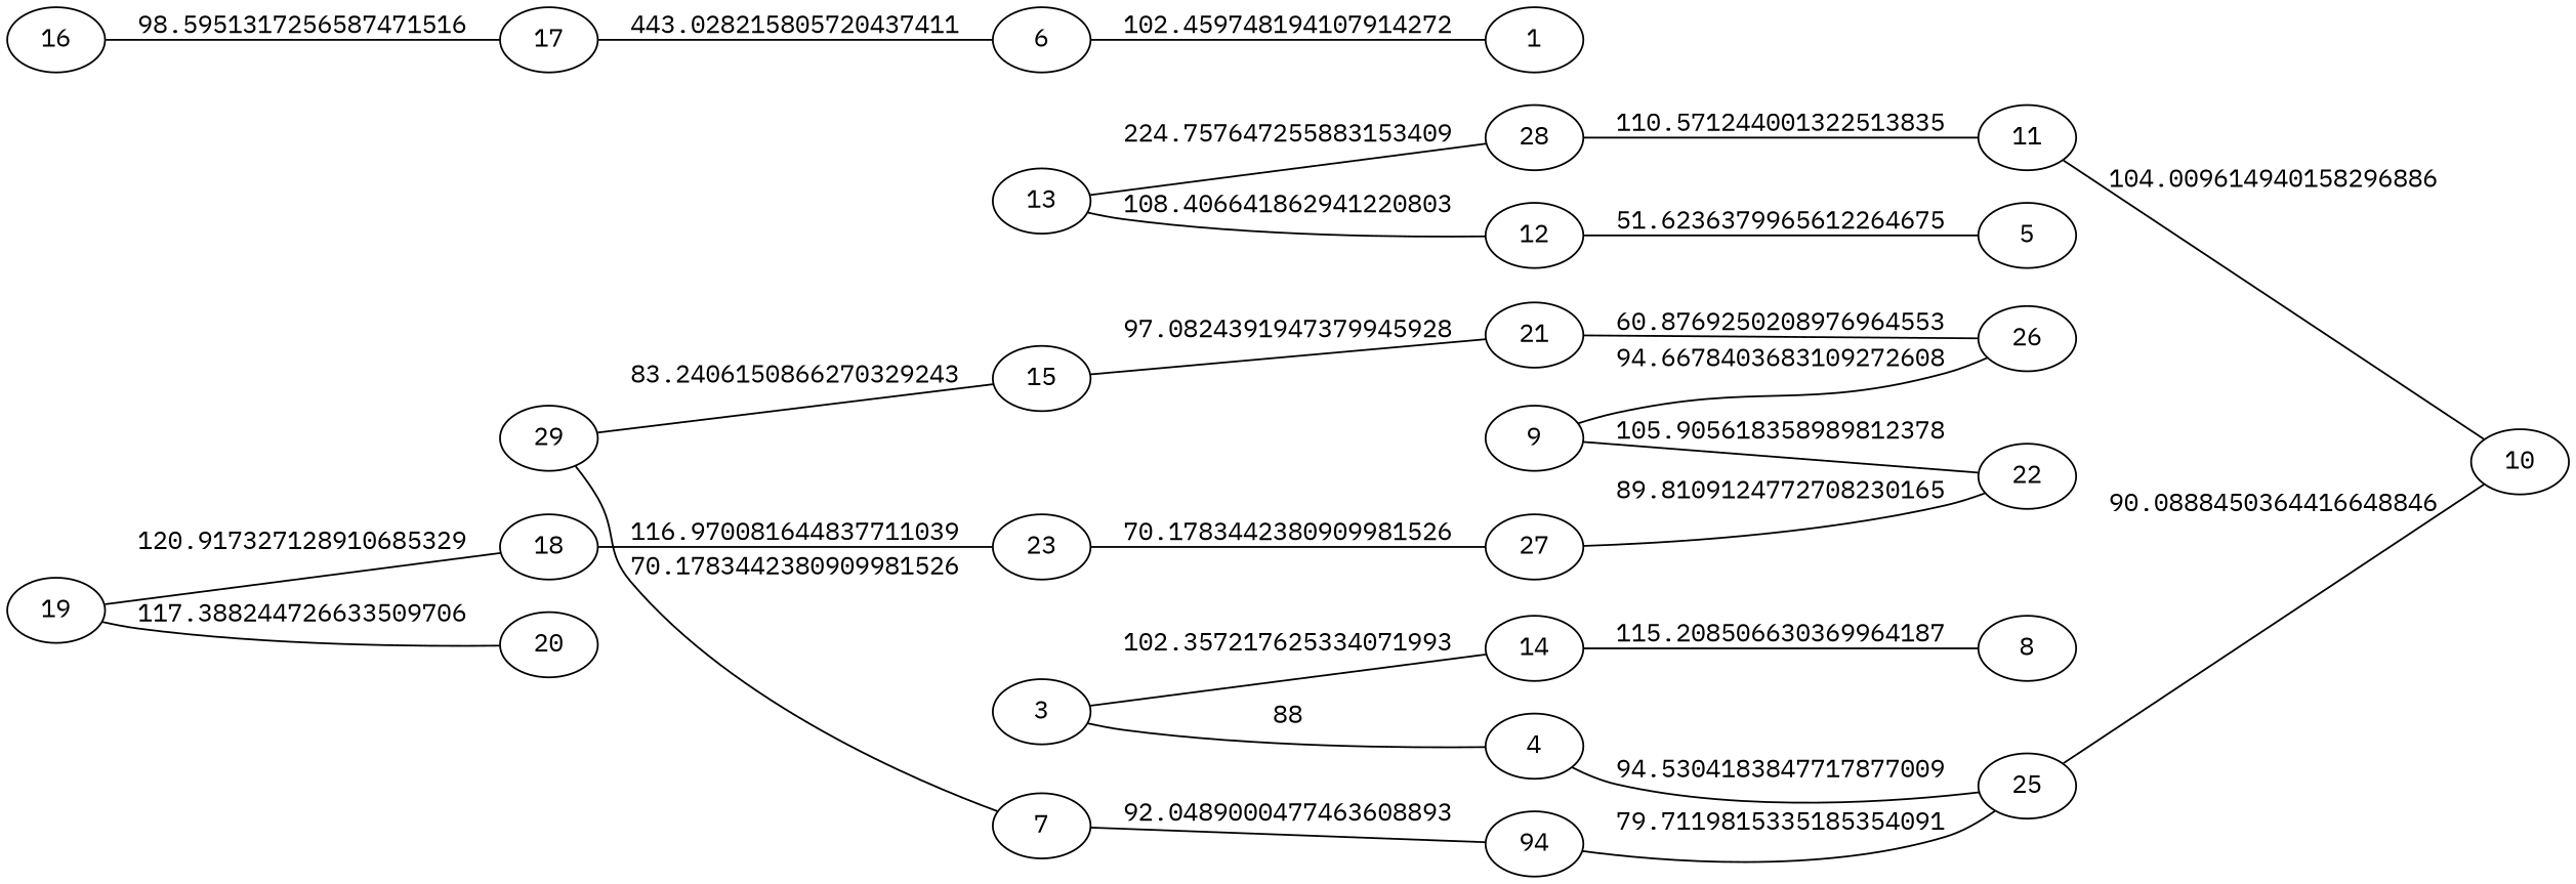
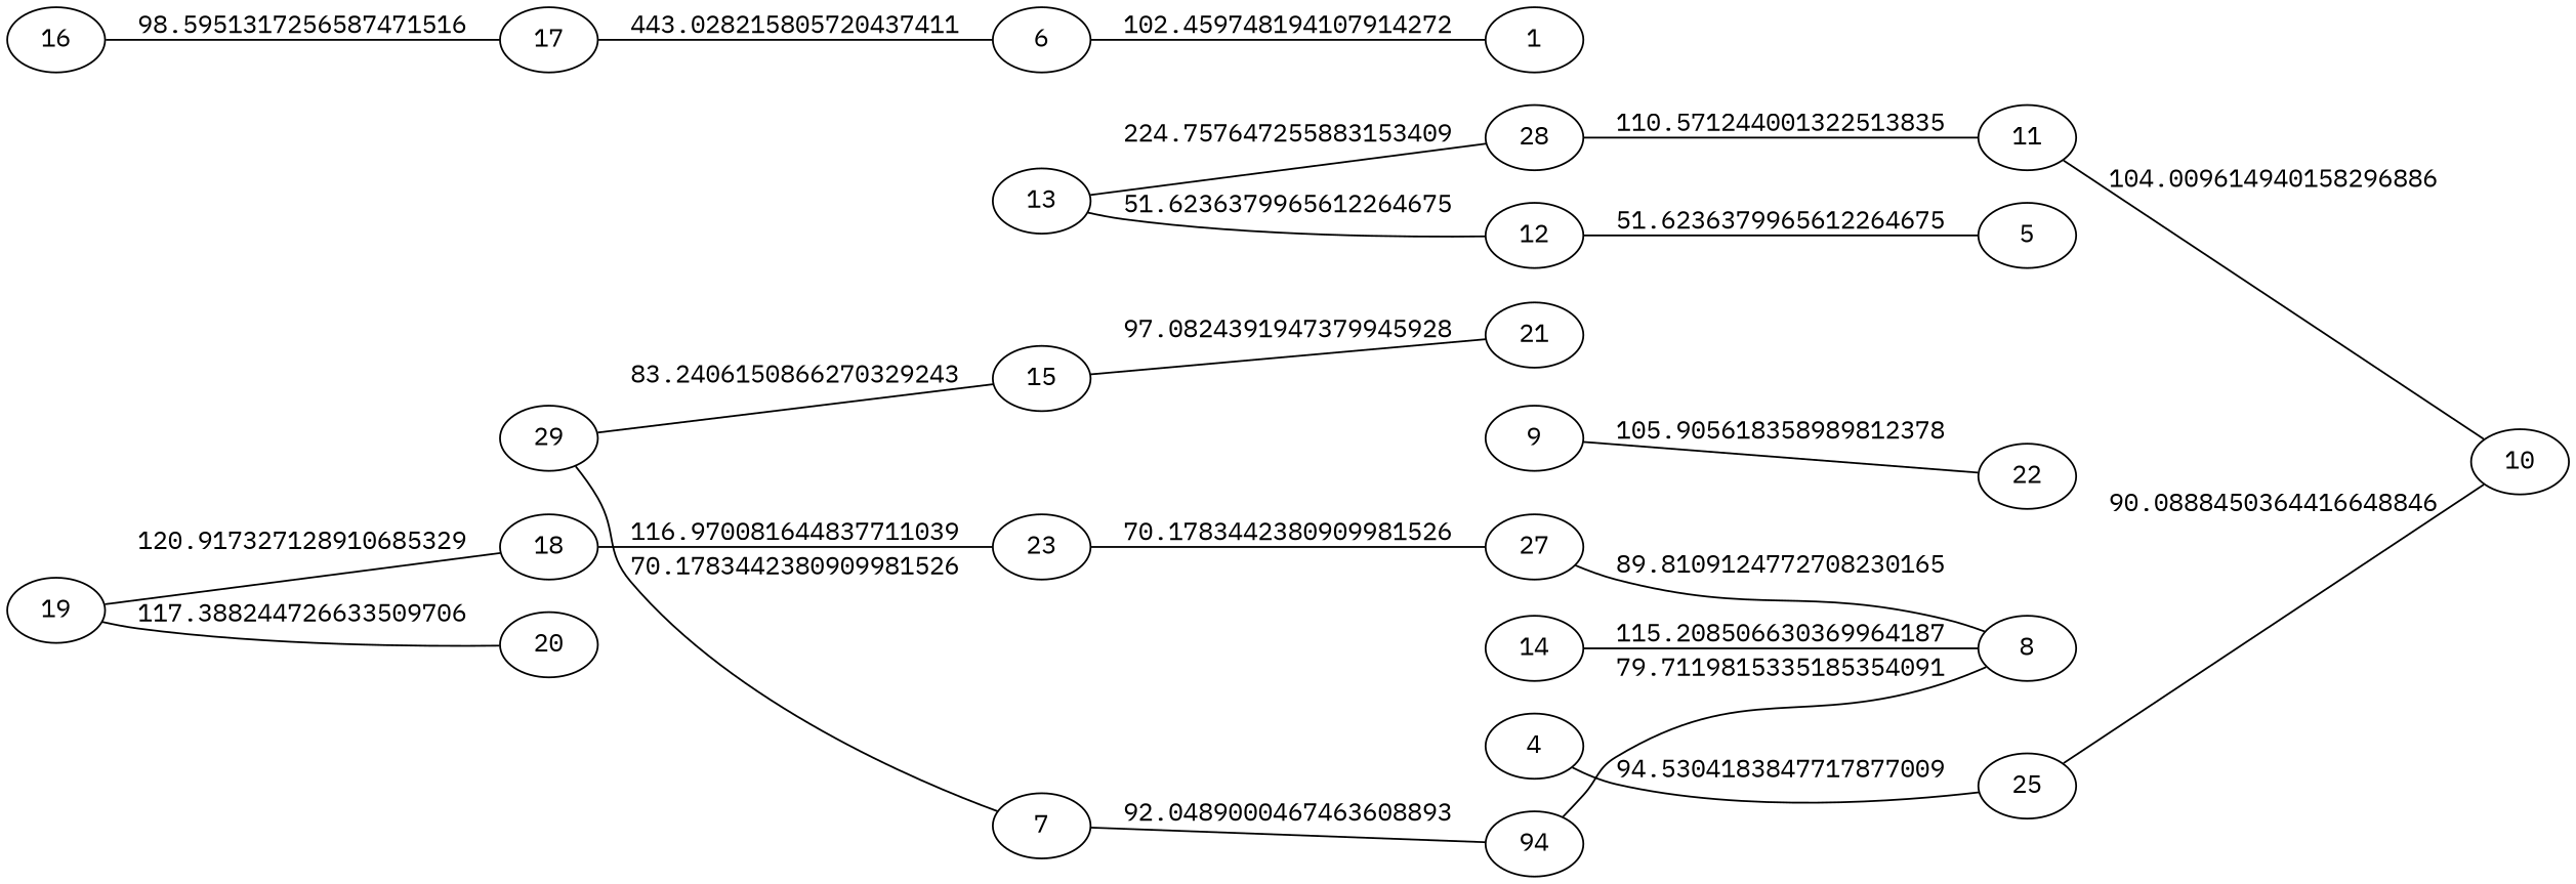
  graph {
    fontname="IBM Plex Mono"
    rankdir=LR
    node [fontname="IBM Plex Mono"]
    edge [fontname="IBM Plex Mono"]
    12
    5
    21
-   26
    23
    27
    22
    29
    7
    15
    n11 [label=94]
    8
-   3
    4
    14
    25
    10
    9
    16
    17
    6
    1
    11
    13
    28
    18
    19
    20
    12 -- 5 [label=51.6236379965612264675]
-   21 -- 26 [label=60.8769250208976964553]
    23 -- 27 [label=70.1783442380909981526]
-   27 -- 22 [label=89.8109124772708230165]
+   27 -- 8 [label=89.8109124772708230165]
    29 -- 7 [label=70.1783442380909981526]
    29 -- 15 [label=83.2406150866270329243]
-   7 -- n11 [label=92.0489000477463608893]
+   7 -- n11 [label=92.0489000467463608893]
    15 -- 21 [label=97.0824391947379945928]
-   n11 -- 25 [label=79.7119815335185354091]
-   3 -- 4 [label=88]
-   3 -- 14 [label=102.357217625334071993]
+   n11 -- 8 [label=79.7119815335185354091]
    4 -- 25 [label=94.5304183847717877009]
    14 -- 8 [label=115.208506630369964187]
    25 -- 10 [label=90.0888450364416648846]
-   9 -- 26 [label=94.6678403683109272608]
    9 -- 22 [label=105.905618358989812378]
    16 -- 17 [label=98.5951317256587471516]
    17 -- 6 [label=443.028215805720437411]
    6 -- 1 [label=102.459748194107914272]
    11 -- 10 [label=104.009614940158296886]
-   13 -- 12 [label=108.406641862941220803]
+   13 -- 12 [label=51.6236379965612264675]
    13 -- 28 [label=224.757647255883153409]
    28 -- 11 [label=110.571244001322513835]
    18 -- 23 [label=116.970081644837711039]
    19 -- 18 [label=120.917327128910685329]
    19 -- 20 [label=117.388244726633509706]
  }
